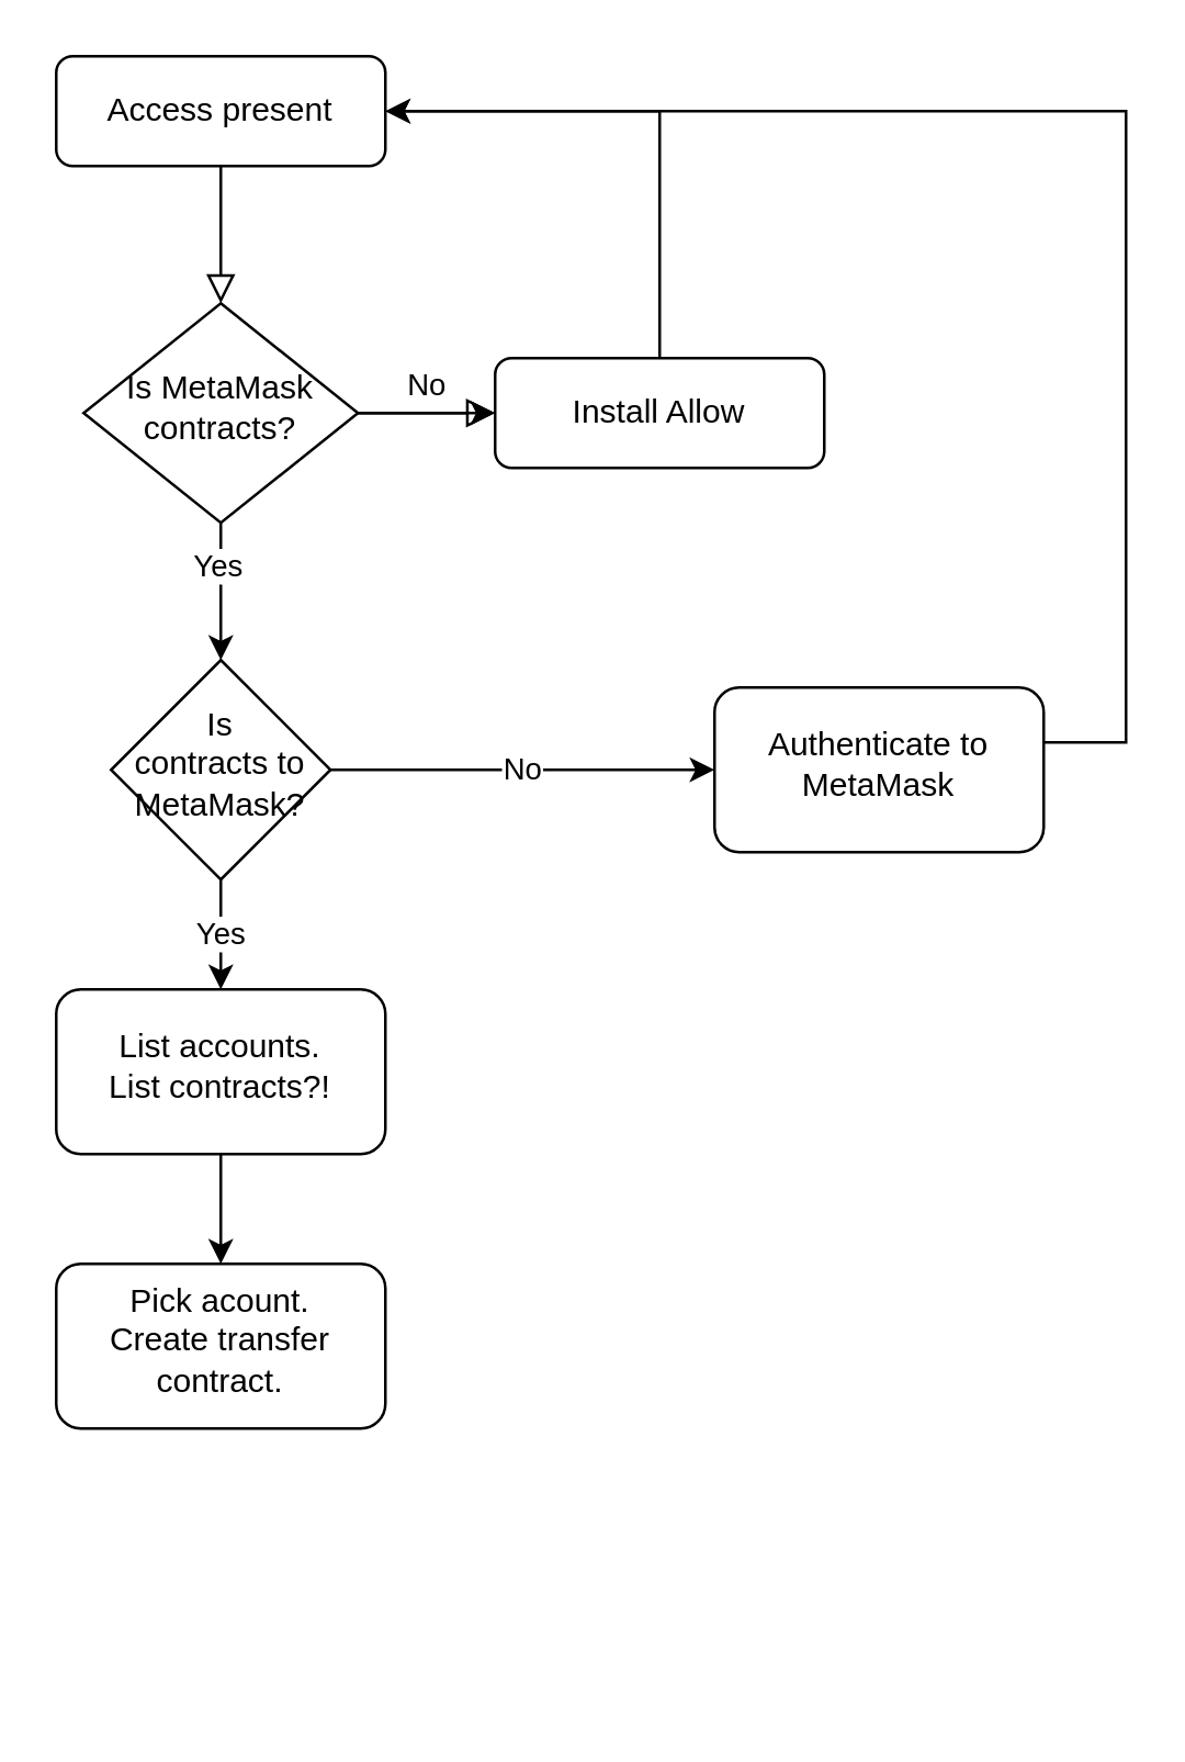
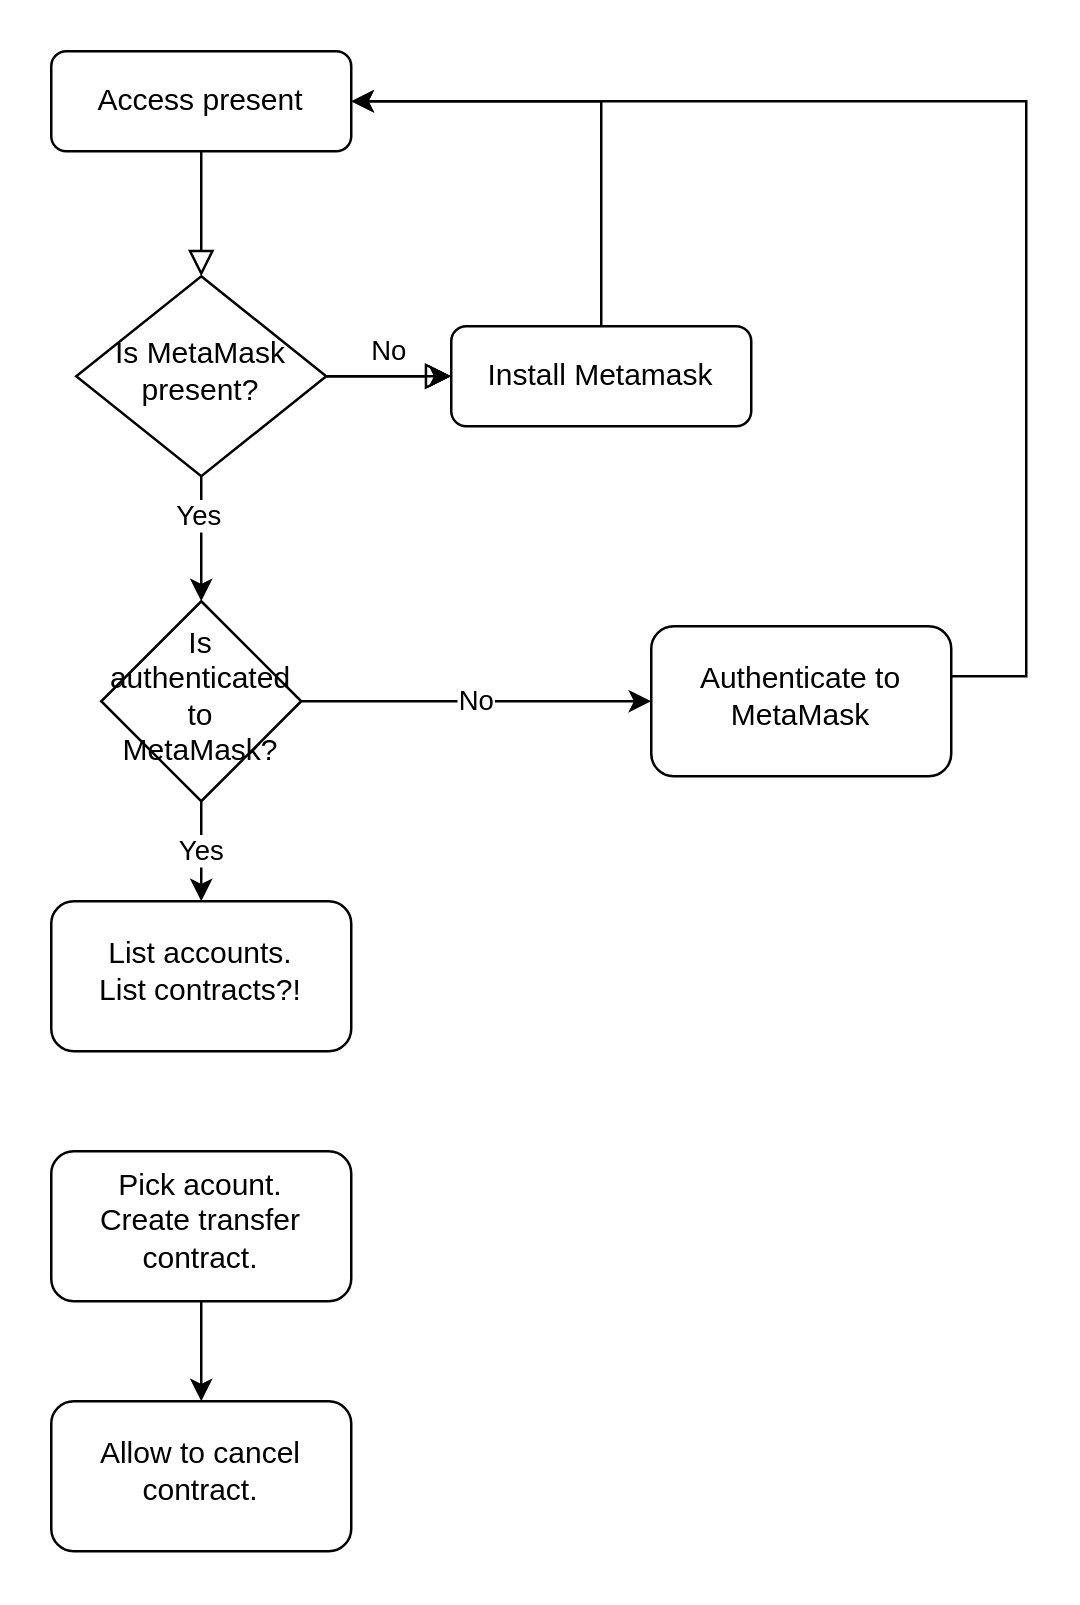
  <mxCell id="0" />
  <mxCell id="1" parent="0" />
  <mxCell id="2" value="" style="rounded=0;html=1;jettySize=auto;orthogonalLoop=1;fontSize=11;endArrow=block;endFill=0;endSize=8;strokeWidth=1;shadow=0;labelBackgroundColor=none;edgeStyle=orthogonalEdgeStyle;" parent="1" source="3" target="8" edge="1"><mxGeometry relative="1" as="geometry" /></mxCell>
  <mxCell id="3" value="Access present" style="rounded=1;whiteSpace=wrap;html=1;fontSize=12;glass=0;strokeWidth=1;shadow=0;" parent="1" vertex="1"><mxGeometry x="20" y="20" width="120" height="40" as="geometry" /></mxCell>
  <mxCell id="4" value="No" style="edgeStyle=orthogonalEdgeStyle;rounded=0;html=1;jettySize=auto;orthogonalLoop=1;fontSize=11;endArrow=block;endFill=0;endSize=8;strokeWidth=1;shadow=0;labelBackgroundColor=none;" parent="1" source="8" target="10" edge="1"><mxGeometry y="10" relative="1" as="geometry"><mxPoint as="offset" /></mxGeometry></mxCell>
  <mxCell id="5" value="" style="edgeStyle=orthogonalEdgeStyle;rounded=0;orthogonalLoop=1;jettySize=auto;html=1;" edge="1" parent="1" source="8" target="10"><mxGeometry relative="1" as="geometry" /></mxCell>
  <mxCell id="6" style="edgeStyle=orthogonalEdgeStyle;rounded=0;orthogonalLoop=1;jettySize=auto;html=1;exitX=0.5;exitY=1;exitDx=0;exitDy=0;" edge="1" parent="1" source="8" target="13"><mxGeometry relative="1" as="geometry" /></mxCell>
  <mxCell id="7" value="Yes" style="edgeLabel;html=1;align=center;verticalAlign=middle;resizable=0;points=[];" vertex="1" connectable="0" parent="6"><mxGeometry x="-0.4" y="-2" relative="1" as="geometry"><mxPoint as="offset" /></mxGeometry></mxCell>
- <mxCell id="8" value="Is MetaMask contracts?" style="rhombus;whiteSpace=wrap;html=1;shadow=0;fontFamily=Helvetica;fontSize=12;align=center;strokeWidth=1;spacing=6;spacingTop=-4;" parent="1" vertex="1"><mxGeometry x="30" y="110" width="100" height="80" as="geometry" /></mxCell>
+ <mxCell id="8" value="Is MetaMask present?" style="rhombus;whiteSpace=wrap;html=1;shadow=0;fontFamily=Helvetica;fontSize=12;align=center;strokeWidth=1;spacing=6;spacingTop=-4;" parent="1" vertex="1"><mxGeometry x="30" y="110" width="100" height="80" as="geometry" /></mxCell>
  <mxCell id="9" style="edgeStyle=orthogonalEdgeStyle;rounded=0;orthogonalLoop=1;jettySize=auto;html=1;entryX=1;entryY=0.5;entryDx=0;entryDy=0;" edge="1" parent="1" source="10" target="3"><mxGeometry relative="1" as="geometry"><mxPoint x="240" y="30" as="targetPoint" /><Array as="points"><mxPoint x="240" y="40" /></Array></mxGeometry></mxCell>
- <mxCell id="10" value="Install Allow" style="rounded=1;whiteSpace=wrap;html=1;fontSize=12;glass=0;strokeWidth=1;shadow=0;" parent="1" vertex="1"><mxGeometry x="180" y="130" width="120" height="40" as="geometry" /></mxCell>
+ <mxCell id="10" value="Install Metamask" style="rounded=1;whiteSpace=wrap;html=1;fontSize=12;glass=0;strokeWidth=1;shadow=0;" parent="1" vertex="1"><mxGeometry x="180" y="130" width="120" height="40" as="geometry" /></mxCell>
  <mxCell id="11" value="No" style="edgeStyle=orthogonalEdgeStyle;rounded=0;orthogonalLoop=1;jettySize=auto;html=1;" edge="1" parent="1" source="13" target="15"><mxGeometry relative="1" as="geometry" /></mxCell>
  <mxCell id="12" value="Yes" style="edgeStyle=orthogonalEdgeStyle;rounded=0;orthogonalLoop=1;jettySize=auto;html=1;" edge="1" parent="1" source="13" target="17"><mxGeometry relative="1" as="geometry" /></mxCell>
- <mxCell id="13" value="Is &lt;br&gt;contracts to MetaMask?" style="rhombus;whiteSpace=wrap;html=1;shadow=0;strokeWidth=1;spacing=6;spacingTop=-4;" vertex="1" parent="1"><mxGeometry x="40" y="240" width="80" height="80" as="geometry" /></mxCell>
+ <mxCell id="13" value="Is &lt;br&gt;authenticated to MetaMask?" style="rhombus;whiteSpace=wrap;html=1;shadow=0;strokeWidth=1;spacing=6;spacingTop=-4;" vertex="1" parent="1"><mxGeometry x="40" y="240" width="80" height="80" as="geometry" /></mxCell>
  <mxCell id="14" style="edgeStyle=orthogonalEdgeStyle;rounded=0;orthogonalLoop=1;jettySize=auto;html=1;" edge="1" parent="1" source="15" target="3"><mxGeometry relative="1" as="geometry"><mxPoint x="400" y="10" as="targetPoint" /><Array as="points"><mxPoint x="410" y="270" /><mxPoint x="410" y="40" /></Array></mxGeometry></mxCell>
  <mxCell id="15" value="Authenticate to MetaMask" style="whiteSpace=wrap;html=1;shadow=0;strokeWidth=1;spacing=6;spacingTop=-4;rounded=1;" vertex="1" parent="1"><mxGeometry x="260" y="250" width="120" height="60" as="geometry" /></mxCell>
- <mxCell id="16" value="" style="edgeStyle=orthogonalEdgeStyle;rounded=0;orthogonalLoop=1;jettySize=auto;html=1;" edge="1" parent="1" source="17" target="19"><mxGeometry relative="1" as="geometry" /></mxCell>
  <mxCell id="17" value="List accounts.&lt;br&gt;List contracts?!" style="whiteSpace=wrap;html=1;shadow=0;strokeWidth=1;spacing=6;spacingTop=-4;rounded=1;" vertex="1" parent="1"><mxGeometry x="20" y="360" width="120" height="60" as="geometry" /></mxCell>
+ <mxCell id="18" value="" style="edgeStyle=orthogonalEdgeStyle;rounded=0;orthogonalLoop=1;jettySize=auto;html=1;" edge="1" parent="1" source="19" target="20"><mxGeometry relative="1" as="geometry" /></mxCell>
  <mxCell id="19" value="Pick acount.&lt;br&gt;Create transfer contract." style="whiteSpace=wrap;html=1;rounded=1;shadow=0;strokeWidth=1;spacing=6;spacingTop=-4;" vertex="1" parent="1"><mxGeometry x="20" y="460" width="120" height="60" as="geometry" /></mxCell>
+ <mxCell id="20" value="Allow to cancel contract." style="whiteSpace=wrap;html=1;rounded=1;shadow=0;strokeWidth=1;spacing=6;spacingTop=-4;" vertex="1" parent="1"><mxGeometry x="20" y="560" width="120" height="60" as="geometry" /></mxCell>
